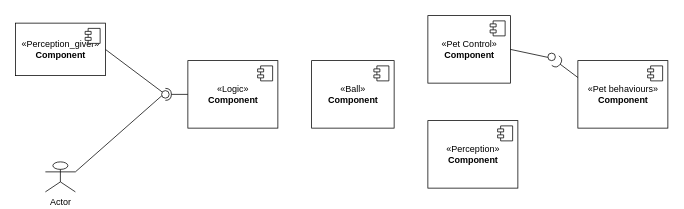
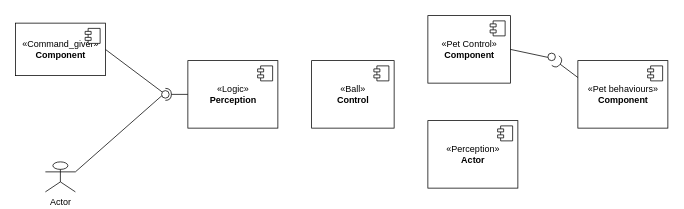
  <mxCell id="0" />
  <mxCell id="1" parent="0" />
  <mxCell id="2" style="rounded=0;orthogonalLoop=1;jettySize=auto;html=1;exitX=1;exitY=0.333;exitDx=0;exitDy=0;exitPerimeter=0;endArrow=none;endFill=0;entryX=0.114;entryY=0.6;entryDx=0;entryDy=0;entryPerimeter=0;" edge="1" parent="1" source="3" target="6"><mxGeometry relative="1" as="geometry"><mxPoint x="190" y="160" as="targetPoint" /></mxGeometry></mxCell>
  <mxCell id="3" value="Actor" style="shape=umlActor;verticalLabelPosition=bottom;verticalAlign=top;html=1;outlineConnect=0;" vertex="1" parent="1"><mxGeometry x="60" y="215" width="40" height="40" as="geometry" /></mxCell>
  <mxCell id="4" value="" style="rounded=0;orthogonalLoop=1;jettySize=auto;html=1;endArrow=none;endFill=0;exitX=1;exitY=0.5;exitDx=0;exitDy=0;" edge="1" target="6" parent="1" source="9"><mxGeometry relative="1" as="geometry"><mxPoint x="140" y="60" as="sourcePoint" /></mxGeometry></mxCell>
  <mxCell id="5" value="" style="rounded=0;orthogonalLoop=1;jettySize=auto;html=1;endArrow=halfCircle;endFill=0;entryX=0.5;entryY=0.5;entryDx=0;entryDy=0;endSize=6;strokeWidth=1;exitX=0;exitY=0.5;exitDx=0;exitDy=0;" edge="1" target="6" parent="1" source="7"><mxGeometry relative="1" as="geometry"><mxPoint x="240" y="125" as="sourcePoint" /></mxGeometry></mxCell>
  <mxCell id="6" value="" style="ellipse;whiteSpace=wrap;html=1;fontFamily=Helvetica;fontSize=12;fontColor=#000000;align=center;strokeColor=#000000;fillColor=#ffffff;points=[];aspect=fixed;resizable=0;" vertex="1" parent="1"><mxGeometry x="215" y="120" width="10" height="10" as="geometry" /></mxCell>
- <mxCell id="7" value="«Logic»&lt;br&gt;&lt;b&gt;Component&lt;/b&gt;" style="html=1;dropTarget=0;" vertex="1" parent="1"><mxGeometry x="250" y="80" width="120" height="90" as="geometry" /></mxCell>
+ <mxCell id="7" value="«Logic»&lt;br&gt;&lt;b&gt;Perception&lt;/b&gt;" style="html=1;dropTarget=0;" vertex="1" parent="1"><mxGeometry x="250" y="80" width="120" height="90" as="geometry" /></mxCell>
  <mxCell id="8" value="" style="shape=module;jettyWidth=8;jettyHeight=4;" vertex="1" parent="7"><mxGeometry x="1" width="20" height="20" relative="1" as="geometry"><mxPoint x="-27" y="7" as="offset" /></mxGeometry></mxCell>
- <mxCell id="9" value="«Perception_giver»&lt;br&gt;&lt;b&gt;Component&lt;/b&gt;" style="html=1;dropTarget=0;" vertex="1" parent="1"><mxGeometry x="20" y="30" width="120" height="70" as="geometry" /></mxCell>
+ <mxCell id="9" value="«Command_giver»&lt;br&gt;&lt;b&gt;Component&lt;/b&gt;" style="html=1;dropTarget=0;" vertex="1" parent="1"><mxGeometry x="20" y="30" width="120" height="70" as="geometry" /></mxCell>
  <mxCell id="10" value="" style="shape=module;jettyWidth=8;jettyHeight=4;" vertex="1" parent="9"><mxGeometry x="1" width="20" height="20" relative="1" as="geometry"><mxPoint x="-27" y="7" as="offset" /></mxGeometry></mxCell>
- <mxCell id="11" value="«Ball»&lt;br&gt;&lt;b&gt;Component&lt;/b&gt;" style="html=1;dropTarget=0;" vertex="1" parent="1"><mxGeometry x="415" y="80" width="110" height="90" as="geometry" /></mxCell>
+ <mxCell id="11" value="«Ball»&lt;br&gt;&lt;b&gt;Control&lt;/b&gt;" style="html=1;dropTarget=0;" vertex="1" parent="1"><mxGeometry x="415" y="80" width="110" height="90" as="geometry" /></mxCell>
  <mxCell id="12" value="" style="shape=module;jettyWidth=8;jettyHeight=4;" vertex="1" parent="11"><mxGeometry x="1" width="20" height="20" relative="1" as="geometry"><mxPoint x="-27" y="7" as="offset" /></mxGeometry></mxCell>
  <mxCell id="13" value="«Pet Control»&lt;br&gt;&lt;b&gt;Component&lt;/b&gt;" style="html=1;dropTarget=0;" vertex="1" parent="1"><mxGeometry x="570" y="20" width="110" height="90" as="geometry" /></mxCell>
  <mxCell id="14" value="" style="shape=module;jettyWidth=8;jettyHeight=4;" vertex="1" parent="13"><mxGeometry x="1" width="20" height="20" relative="1" as="geometry"><mxPoint x="-27" y="7" as="offset" /></mxGeometry></mxCell>
- <mxCell id="15" value="«Perception»&lt;br&gt;&lt;b&gt;Component&lt;/b&gt;" style="html=1;dropTarget=0;" vertex="1" parent="1"><mxGeometry x="570" y="160" width="120" height="90" as="geometry" /></mxCell>
+ <mxCell id="15" value="«Perception»&lt;br&gt;&lt;b&gt;Actor&lt;/b&gt;" style="html=1;dropTarget=0;" vertex="1" parent="1"><mxGeometry x="570" y="160" width="120" height="90" as="geometry" /></mxCell>
  <mxCell id="16" value="" style="shape=module;jettyWidth=8;jettyHeight=4;" vertex="1" parent="15"><mxGeometry x="1" width="20" height="20" relative="1" as="geometry"><mxPoint x="-27" y="7" as="offset" /></mxGeometry></mxCell>
  <mxCell id="17" value="«Pet behaviours»&lt;br&gt;&lt;b&gt;Component&lt;/b&gt;" style="html=1;dropTarget=0;" vertex="1" parent="1"><mxGeometry x="770" y="80" width="120" height="90" as="geometry" /></mxCell>
  <mxCell id="18" value="" style="shape=module;jettyWidth=8;jettyHeight=4;" vertex="1" parent="17"><mxGeometry x="1" width="20" height="20" relative="1" as="geometry"><mxPoint x="-27" y="7" as="offset" /></mxGeometry></mxCell>
  <mxCell id="19" value="" style="rounded=0;orthogonalLoop=1;jettySize=auto;html=1;endArrow=none;endFill=0;exitX=1;exitY=0.5;exitDx=0;exitDy=0;entryX=0.005;entryY=0.567;entryDx=0;entryDy=0;entryPerimeter=0;" edge="1" target="21" parent="1" source="13"><mxGeometry relative="1" as="geometry"><mxPoint x="730" y="55" as="sourcePoint" /></mxGeometry></mxCell>
  <mxCell id="20" value="" style="rounded=0;orthogonalLoop=1;jettySize=auto;html=1;endArrow=halfCircle;endFill=0;endSize=6;strokeWidth=1;exitX=0;exitY=0.25;exitDx=0;exitDy=0;" edge="1" parent="1" source="17"><mxGeometry relative="1" as="geometry"><mxPoint x="770" y="55" as="sourcePoint" /><mxPoint x="740" y="80" as="targetPoint" /></mxGeometry></mxCell>
  <mxCell id="21" value="" style="ellipse;whiteSpace=wrap;html=1;fontFamily=Helvetica;fontSize=12;fontColor=#000000;align=center;strokeColor=#000000;fillColor=#ffffff;points=[];aspect=fixed;resizable=0;" vertex="1" parent="1"><mxGeometry x="730" y="70" width="10" height="10" as="geometry" /></mxCell>
